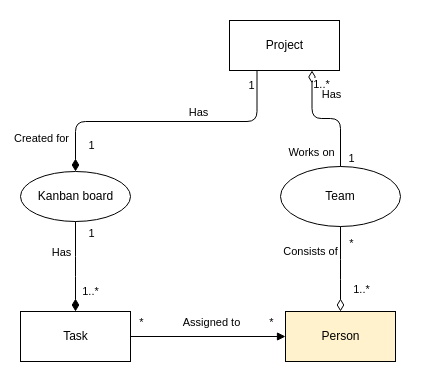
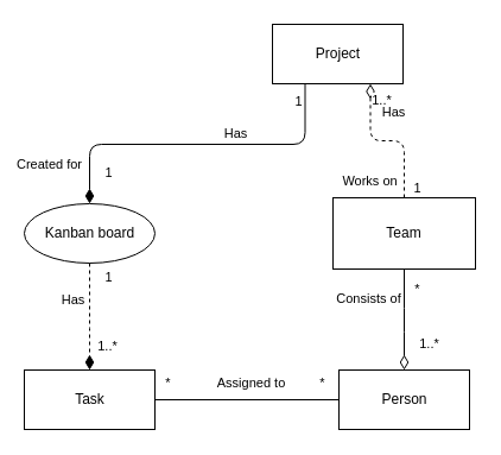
  <mxCell id="0" />
  <mxCell id="1" parent="0" />
  <mxCell id="2" value="Project" style="html=1;" parent="1" vertex="1"><mxGeometry x="229" y="20" width="110" height="50" as="geometry" /></mxCell>
  <mxCell id="3" value="Kanban board" style="ellipse;html=1;" parent="1" vertex="1"><mxGeometry x="20" y="171" width="110" height="50" as="geometry" /></mxCell>
- <mxCell id="4" value="Person" style="html=1;fillColor=#fff2cc;" parent="1" vertex="1"><mxGeometry x="285" y="311" width="110" height="50" as="geometry" /></mxCell>
+ <mxCell id="4" value="Person" style="html=1;" parent="1" vertex="1"><mxGeometry x="285" y="311" width="110" height="50" as="geometry" /></mxCell>
  <mxCell id="5" value="Task" style="html=1;" parent="1" vertex="1"><mxGeometry x="20" y="311" width="110" height="50" as="geometry" /></mxCell>
  <mxCell id="6" value="" style="html=1;endArrow=diamondThin;endFill=1;edgeStyle=elbowEdgeStyle;elbow=vertical;endSize=10;entryX=0.5;entryY=0;entryDx=0;entryDy=0;exitX=0.25;exitY=1;exitDx=0;exitDy=0;" parent="1" source="2" target="3" edge="1"><mxGeometry width="160" relative="1" as="geometry"><mxPoint x="120" y="191" as="sourcePoint" /><mxPoint x="280" y="191" as="targetPoint" /></mxGeometry></mxCell>
  <mxCell id="7" value="1" style="edgeLabel;html=1;align=center;verticalAlign=middle;resizable=0;points=[];" parent="6" vertex="1" connectable="0"><mxGeometry x="0.811" y="-2" relative="1" as="geometry"><mxPoint x="17" as="offset" /></mxGeometry></mxCell>
  <mxCell id="8" value="1" style="edgeLabel;html=1;align=center;verticalAlign=middle;resizable=0;points=[];" parent="6" vertex="1" connectable="0"><mxGeometry x="-0.901" y="-3" relative="1" as="geometry"><mxPoint x="-3" as="offset" /></mxGeometry></mxCell>
  <mxCell id="9" value="Has" style="edgeLabel;html=1;align=center;verticalAlign=middle;resizable=0;points=[];" parent="6" vertex="1" connectable="0"><mxGeometry x="-0.104" y="1" relative="1" as="geometry"><mxPoint x="17" y="-11" as="offset" /></mxGeometry></mxCell>
  <mxCell id="10" value="Created for" style="edgeLabel;html=1;align=center;verticalAlign=middle;resizable=0;points=[];" parent="6" vertex="1" connectable="0"><mxGeometry x="0.761" relative="1" as="geometry"><mxPoint x="-35" as="offset" /></mxGeometry></mxCell>
- <mxCell id="11" value="Team" style="ellipse;whiteSpace=wrap;html=1;" parent="1" vertex="1"><mxGeometry x="280" y="166" width="120" height="60" as="geometry" /></mxCell>
- <mxCell id="12" value="" style="html=1;endArrow=diamondThin;endFill=0;edgeStyle=elbowEdgeStyle;elbow=vertical;endSize=10;entryX=0.75;entryY=1;entryDx=0;entryDy=0;exitX=0.5;exitY=0;exitDx=0;exitDy=0;" parent="1" source="11" target="2" edge="1"><mxGeometry width="160" relative="1" as="geometry"><mxPoint x="410" y="91" as="sourcePoint" /><mxPoint x="570" y="91" as="targetPoint" /></mxGeometry></mxCell>
+ <mxCell id="11" value="Team" style="rounded=0;whiteSpace=wrap;html=1;" parent="1" vertex="1"><mxGeometry x="280" y="166" width="120" height="60" as="geometry" /></mxCell>
+ <mxCell id="12" value="" style="html=1;endArrow=diamondThin;endFill=0;edgeStyle=elbowEdgeStyle;elbow=vertical;endSize=10;entryX=0.75;entryY=1;entryDx=0;entryDy=0;exitX=0.5;exitY=0;exitDx=0;exitDy=0;dashed=1;" parent="1" source="11" target="2" edge="1"><mxGeometry width="160" relative="1" as="geometry"><mxPoint x="410" y="91" as="sourcePoint" /><mxPoint x="570" y="91" as="targetPoint" /></mxGeometry></mxCell>
  <mxCell id="13" value="1..*" style="edgeLabel;html=1;align=center;verticalAlign=middle;resizable=0;points=[];" parent="12" vertex="1" connectable="0"><mxGeometry x="0.782" y="2" relative="1" as="geometry"><mxPoint x="11" as="offset" /></mxGeometry></mxCell>
  <mxCell id="14" value="1" style="edgeLabel;html=1;align=center;verticalAlign=middle;resizable=0;points=[];" parent="12" vertex="1" connectable="0"><mxGeometry x="-0.863" y="3" relative="1" as="geometry"><mxPoint x="13" as="offset" /></mxGeometry></mxCell>
  <mxCell id="15" value="Works on" style="edgeLabel;html=1;align=center;verticalAlign=middle;resizable=0;points=[];" parent="12" vertex="1" connectable="0"><mxGeometry x="-0.557" relative="1" as="geometry"><mxPoint x="-30" y="13" as="offset" /></mxGeometry></mxCell>
  <mxCell id="16" value="Has" style="edgeLabel;html=1;align=center;verticalAlign=middle;resizable=0;points=[];" parent="12" vertex="1" connectable="0"><mxGeometry x="0.629" y="2" relative="1" as="geometry"><mxPoint x="21" as="offset" /></mxGeometry></mxCell>
- <mxCell id="17" value="1..*" style="html=1;endArrow=diamondThin;endFill=1;edgeStyle=elbowEdgeStyle;elbow=vertical;endSize=10;entryX=0.5;entryY=0;entryDx=0;entryDy=0;exitX=0.5;exitY=1;exitDx=0;exitDy=0;" parent="1" source="3" target="5" edge="1"><mxGeometry x="0.556" y="15" width="160" relative="1" as="geometry"><mxPoint x="216.5" y="80" as="sourcePoint" /><mxPoint x="85" y="181" as="targetPoint" /><mxPoint as="offset" /></mxGeometry></mxCell>
+ <mxCell id="17" value="1..*" style="html=1;endArrow=diamondThin;endFill=1;edgeStyle=elbowEdgeStyle;elbow=vertical;endSize=10;entryX=0.5;entryY=0;entryDx=0;entryDy=0;exitX=0.5;exitY=1;exitDx=0;exitDy=0;dashed=1;" parent="1" source="3" target="5" edge="1"><mxGeometry x="0.556" y="15" width="160" relative="1" as="geometry"><mxPoint x="216.5" y="80" as="sourcePoint" /><mxPoint x="85" y="181" as="targetPoint" /><mxPoint as="offset" /></mxGeometry></mxCell>
  <mxCell id="18" value="1" style="edgeLabel;html=1;align=center;verticalAlign=middle;resizable=0;points=[];" parent="17" vertex="1" connectable="0"><mxGeometry x="-0.748" y="1" relative="1" as="geometry"><mxPoint x="14" as="offset" /></mxGeometry></mxCell>
  <mxCell id="19" value="Has" style="edgeLabel;html=1;align=center;verticalAlign=middle;resizable=0;points=[];" parent="17" vertex="1" connectable="0"><mxGeometry x="-0.619" y="3" relative="1" as="geometry"><mxPoint x="-18" y="13" as="offset" /></mxGeometry></mxCell>
  <mxCell id="20" value="Consists of" style="html=1;endArrow=diamondThin;endFill=0;edgeStyle=elbowEdgeStyle;elbow=vertical;endSize=10;exitX=0.5;exitY=1;exitDx=0;exitDy=0;entryX=0.5;entryY=0;entryDx=0;entryDy=0;" parent="1" source="11" target="4" edge="1"><mxGeometry x="-0.412" y="-30" width="160" relative="1" as="geometry"><mxPoint x="140" y="161" as="sourcePoint" /><mxPoint x="300" y="161" as="targetPoint" /><mxPoint as="offset" /></mxGeometry></mxCell>
  <mxCell id="21" value="1..*" style="edgeLabel;html=1;align=center;verticalAlign=middle;resizable=0;points=[];" parent="20" vertex="1" connectable="0"><mxGeometry x="0.458" y="-1" relative="1" as="geometry"><mxPoint x="21" as="offset" /></mxGeometry></mxCell>
  <mxCell id="22" value="*" style="edgeLabel;html=1;align=center;verticalAlign=middle;resizable=0;points=[];" parent="20" vertex="1" connectable="0"><mxGeometry x="-0.72" y="1" relative="1" as="geometry"><mxPoint x="9" y="4" as="offset" /></mxGeometry></mxCell>
- <mxCell id="23" value="" style="endArrow=block;html=1;exitX=1;exitY=0.5;exitDx=0;exitDy=0;entryX=0;entryY=0.5;entryDx=0;entryDy=0;" parent="1" source="5" target="4" edge="1"><mxGeometry width="50" height="50" relative="1" as="geometry"><mxPoint x="260" y="511" as="sourcePoint" /><mxPoint x="310" y="461" as="targetPoint" /></mxGeometry></mxCell>
+ <mxCell id="23" value="" style="endArrow=none;html=1;exitX=1;exitY=0.5;exitDx=0;exitDy=0;entryX=0;entryY=0.5;entryDx=0;entryDy=0;" parent="1" source="5" target="4" edge="1"><mxGeometry width="50" height="50" relative="1" as="geometry"><mxPoint x="260" y="511" as="sourcePoint" /><mxPoint x="310" y="461" as="targetPoint" /></mxGeometry></mxCell>
  <mxCell id="24" value="*" style="edgeLabel;html=1;align=center;verticalAlign=middle;resizable=0;points=[];" parent="23" vertex="1" connectable="0"><mxGeometry x="-0.746" y="2" relative="1" as="geometry"><mxPoint x="-10" y="-13" as="offset" /></mxGeometry></mxCell>
  <mxCell id="25" value="*" style="edgeLabel;html=1;align=center;verticalAlign=middle;resizable=0;points=[];" parent="23" vertex="1" connectable="0"><mxGeometry x="0.587" y="-2" relative="1" as="geometry"><mxPoint x="17" y="-17" as="offset" /></mxGeometry></mxCell>
  <mxCell id="26" value="Assigned to" style="edgeLabel;html=1;align=center;verticalAlign=middle;resizable=0;points=[];" parent="23" vertex="1" connectable="0"><mxGeometry x="-0.123" y="3" relative="1" as="geometry"><mxPoint x="12" y="-12" as="offset" /></mxGeometry></mxCell>
